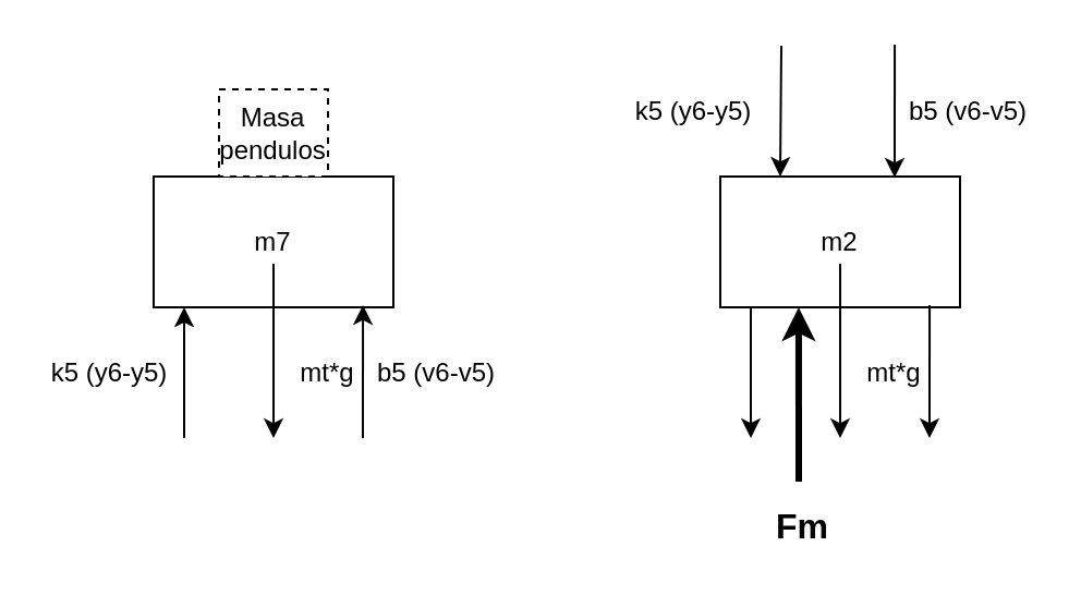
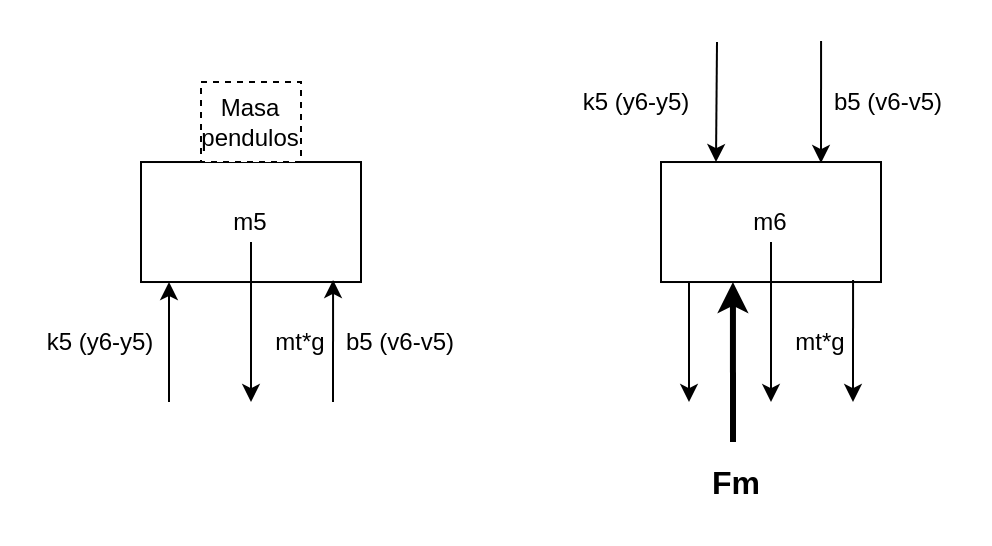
  <mxCell id="0" />
  <mxCell id="1" parent="0" />
- <mxCell id="2" value="&lt;div align=&quot;center&quot;&gt;m7&lt;/div&gt;" style="rounded=0;whiteSpace=wrap;html=1;align=center;" vertex="1" parent="1"><mxGeometry x="70" y="80.51" width="110" height="60" as="geometry" /></mxCell>
+ <mxCell id="2" value="&lt;div align=&quot;center&quot;&gt;m5&lt;/div&gt;" style="rounded=0;whiteSpace=wrap;html=1;align=center;" vertex="1" parent="1"><mxGeometry x="70" y="80.51" width="110" height="60" as="geometry" /></mxCell>
  <mxCell id="3" value="Masa pendulos" style="rounded=0;whiteSpace=wrap;html=1;dashed=1;" vertex="1" parent="1"><mxGeometry x="100" y="40.51" width="50" height="40" as="geometry" /></mxCell>
  <mxCell id="4" value="" style="endArrow=classic;html=1;" edge="1" parent="1"><mxGeometry width="50" height="50" relative="1" as="geometry"><mxPoint x="125" y="120.51" as="sourcePoint" /><mxPoint x="125" y="200.51" as="targetPoint" /></mxGeometry></mxCell>
  <mxCell id="5" value="mt*g" style="text;html=1;strokeColor=none;fillColor=none;align=center;verticalAlign=middle;whiteSpace=wrap;rounded=0;" vertex="1" parent="1"><mxGeometry x="130" y="160.51" width="40" height="20" as="geometry" /></mxCell>
  <mxCell id="6" value="" style="endArrow=classic;html=1;" edge="1" parent="1"><mxGeometry width="50" height="50" relative="1" as="geometry"><mxPoint x="84" y="200.51" as="sourcePoint" /><mxPoint x="84" y="140.51" as="targetPoint" /></mxGeometry></mxCell>
  <mxCell id="7" value="k5 (y6-y5)" style="text;html=1;strokeColor=none;fillColor=none;align=center;verticalAlign=middle;whiteSpace=wrap;rounded=0;" vertex="1" parent="1"><mxGeometry x="20" y="160.51" width="60" height="20" as="geometry" /></mxCell>
  <mxCell id="8" value="" style="endArrow=classic;html=1;entryX=0.873;entryY=0.983;entryDx=0;entryDy=0;entryPerimeter=0;" edge="1" parent="1" target="2"><mxGeometry width="50" height="50" relative="1" as="geometry"><mxPoint x="166" y="200.51" as="sourcePoint" /><mxPoint x="94" y="150.51" as="targetPoint" /></mxGeometry></mxCell>
  <mxCell id="9" value="b5 (v6-v5)" style="text;html=1;strokeColor=none;fillColor=none;align=center;verticalAlign=middle;whiteSpace=wrap;rounded=0;" vertex="1" parent="1"><mxGeometry x="170" y="160.51" width="60" height="20" as="geometry" /></mxCell>
- <mxCell id="10" value="m2" style="rounded=0;whiteSpace=wrap;html=1;" vertex="1" parent="1"><mxGeometry x="330" y="80.51" width="110" height="60" as="geometry" /></mxCell>
+ <mxCell id="10" value="m6" style="rounded=0;whiteSpace=wrap;html=1;" vertex="1" parent="1"><mxGeometry x="330" y="80.51" width="110" height="60" as="geometry" /></mxCell>
  <mxCell id="11" value="" style="endArrow=classic;html=1;exitX=0.5;exitY=0.667;exitDx=0;exitDy=0;exitPerimeter=0;" edge="1" parent="1" source="10"><mxGeometry width="50" height="50" relative="1" as="geometry"><mxPoint x="340" y="200.51" as="sourcePoint" /><mxPoint x="385" y="200.51" as="targetPoint" /></mxGeometry></mxCell>
  <mxCell id="12" value="mt*g" style="text;html=1;strokeColor=none;fillColor=none;align=center;verticalAlign=middle;whiteSpace=wrap;rounded=0;" vertex="1" parent="1"><mxGeometry x="390" y="160.51" width="40" height="20" as="geometry" /></mxCell>
  <mxCell id="13" value="" style="endArrow=none;html=1;startArrow=classic;startFill=1;endFill=0;" edge="1" parent="1"><mxGeometry width="50" height="50" relative="1" as="geometry"><mxPoint x="344" y="200.51" as="sourcePoint" /><mxPoint x="344" y="140.51" as="targetPoint" /></mxGeometry></mxCell>
  <mxCell id="14" value="" style="endArrow=none;html=1;entryX=0.873;entryY=0.983;entryDx=0;entryDy=0;entryPerimeter=0;endFill=0;startArrow=classic;startFill=1;" edge="1" parent="1" target="10"><mxGeometry width="50" height="50" relative="1" as="geometry"><mxPoint x="426" y="200.51" as="sourcePoint" /><mxPoint x="354" y="150.51" as="targetPoint" /></mxGeometry></mxCell>
  <mxCell id="15" value="" style="endArrow=classic;html=1;entryX=0.25;entryY=0;entryDx=0;entryDy=0;" edge="1" parent="1" target="10"><mxGeometry width="50" height="50" relative="1" as="geometry"><mxPoint x="358" y="20.51" as="sourcePoint" /><mxPoint x="352" y="20.51" as="targetPoint" /></mxGeometry></mxCell>
  <mxCell id="16" value="k5 (y6-y5)" style="text;html=1;strokeColor=none;fillColor=none;align=center;verticalAlign=middle;whiteSpace=wrap;rounded=0;" vertex="1" parent="1"><mxGeometry x="288" y="40.51" width="60" height="20" as="geometry" /></mxCell>
  <mxCell id="17" value="" style="endArrow=none;html=1;entryX=0.873;entryY=0.983;entryDx=0;entryDy=0;entryPerimeter=0;endFill=0;startArrow=classic;startFill=1;" edge="1" parent="1"><mxGeometry width="50" height="50" relative="1" as="geometry"><mxPoint x="410" y="81.02" as="sourcePoint" /><mxPoint x="410.03" y="20" as="targetPoint" /></mxGeometry></mxCell>
  <mxCell id="18" value="b5 (v6-v5)" style="text;html=1;strokeColor=none;fillColor=none;align=center;verticalAlign=middle;whiteSpace=wrap;rounded=0;" vertex="1" parent="1"><mxGeometry x="414" y="41.02" width="60" height="20" as="geometry" /></mxCell>
  <mxCell id="19" value="" style="endArrow=diamond;html=1;entryX=0.345;entryY=1;entryDx=0;entryDy=0;entryPerimeter=0;strokeColor=none;jumpSize=8;" edge="1" parent="1" source="21" target="10"><mxGeometry width="50" height="50" relative="1" as="geometry"><mxPoint x="368" y="240.51" as="sourcePoint" /><mxPoint x="380" y="220.51" as="targetPoint" /></mxGeometry></mxCell>
  <mxCell id="20" value="" style="endArrow=classic;html=1;entryX=0.327;entryY=1;entryDx=0;entryDy=0;entryPerimeter=0;jumpSize=14;strokeWidth=3;" edge="1" parent="1" target="10"><mxGeometry width="50" height="50" relative="1" as="geometry"><mxPoint x="366" y="220.51" as="sourcePoint" /><mxPoint x="400" y="240.51" as="targetPoint" /></mxGeometry></mxCell>
  <mxCell id="21" value="Fm" style="text;html=1;strokeColor=none;fillColor=none;align=center;verticalAlign=middle;whiteSpace=wrap;rounded=0;strokeWidth=3;fontSize=16;fontStyle=1" vertex="1" parent="1"><mxGeometry x="348" y="230.51" width="40" height="20" as="geometry" /></mxCell>
